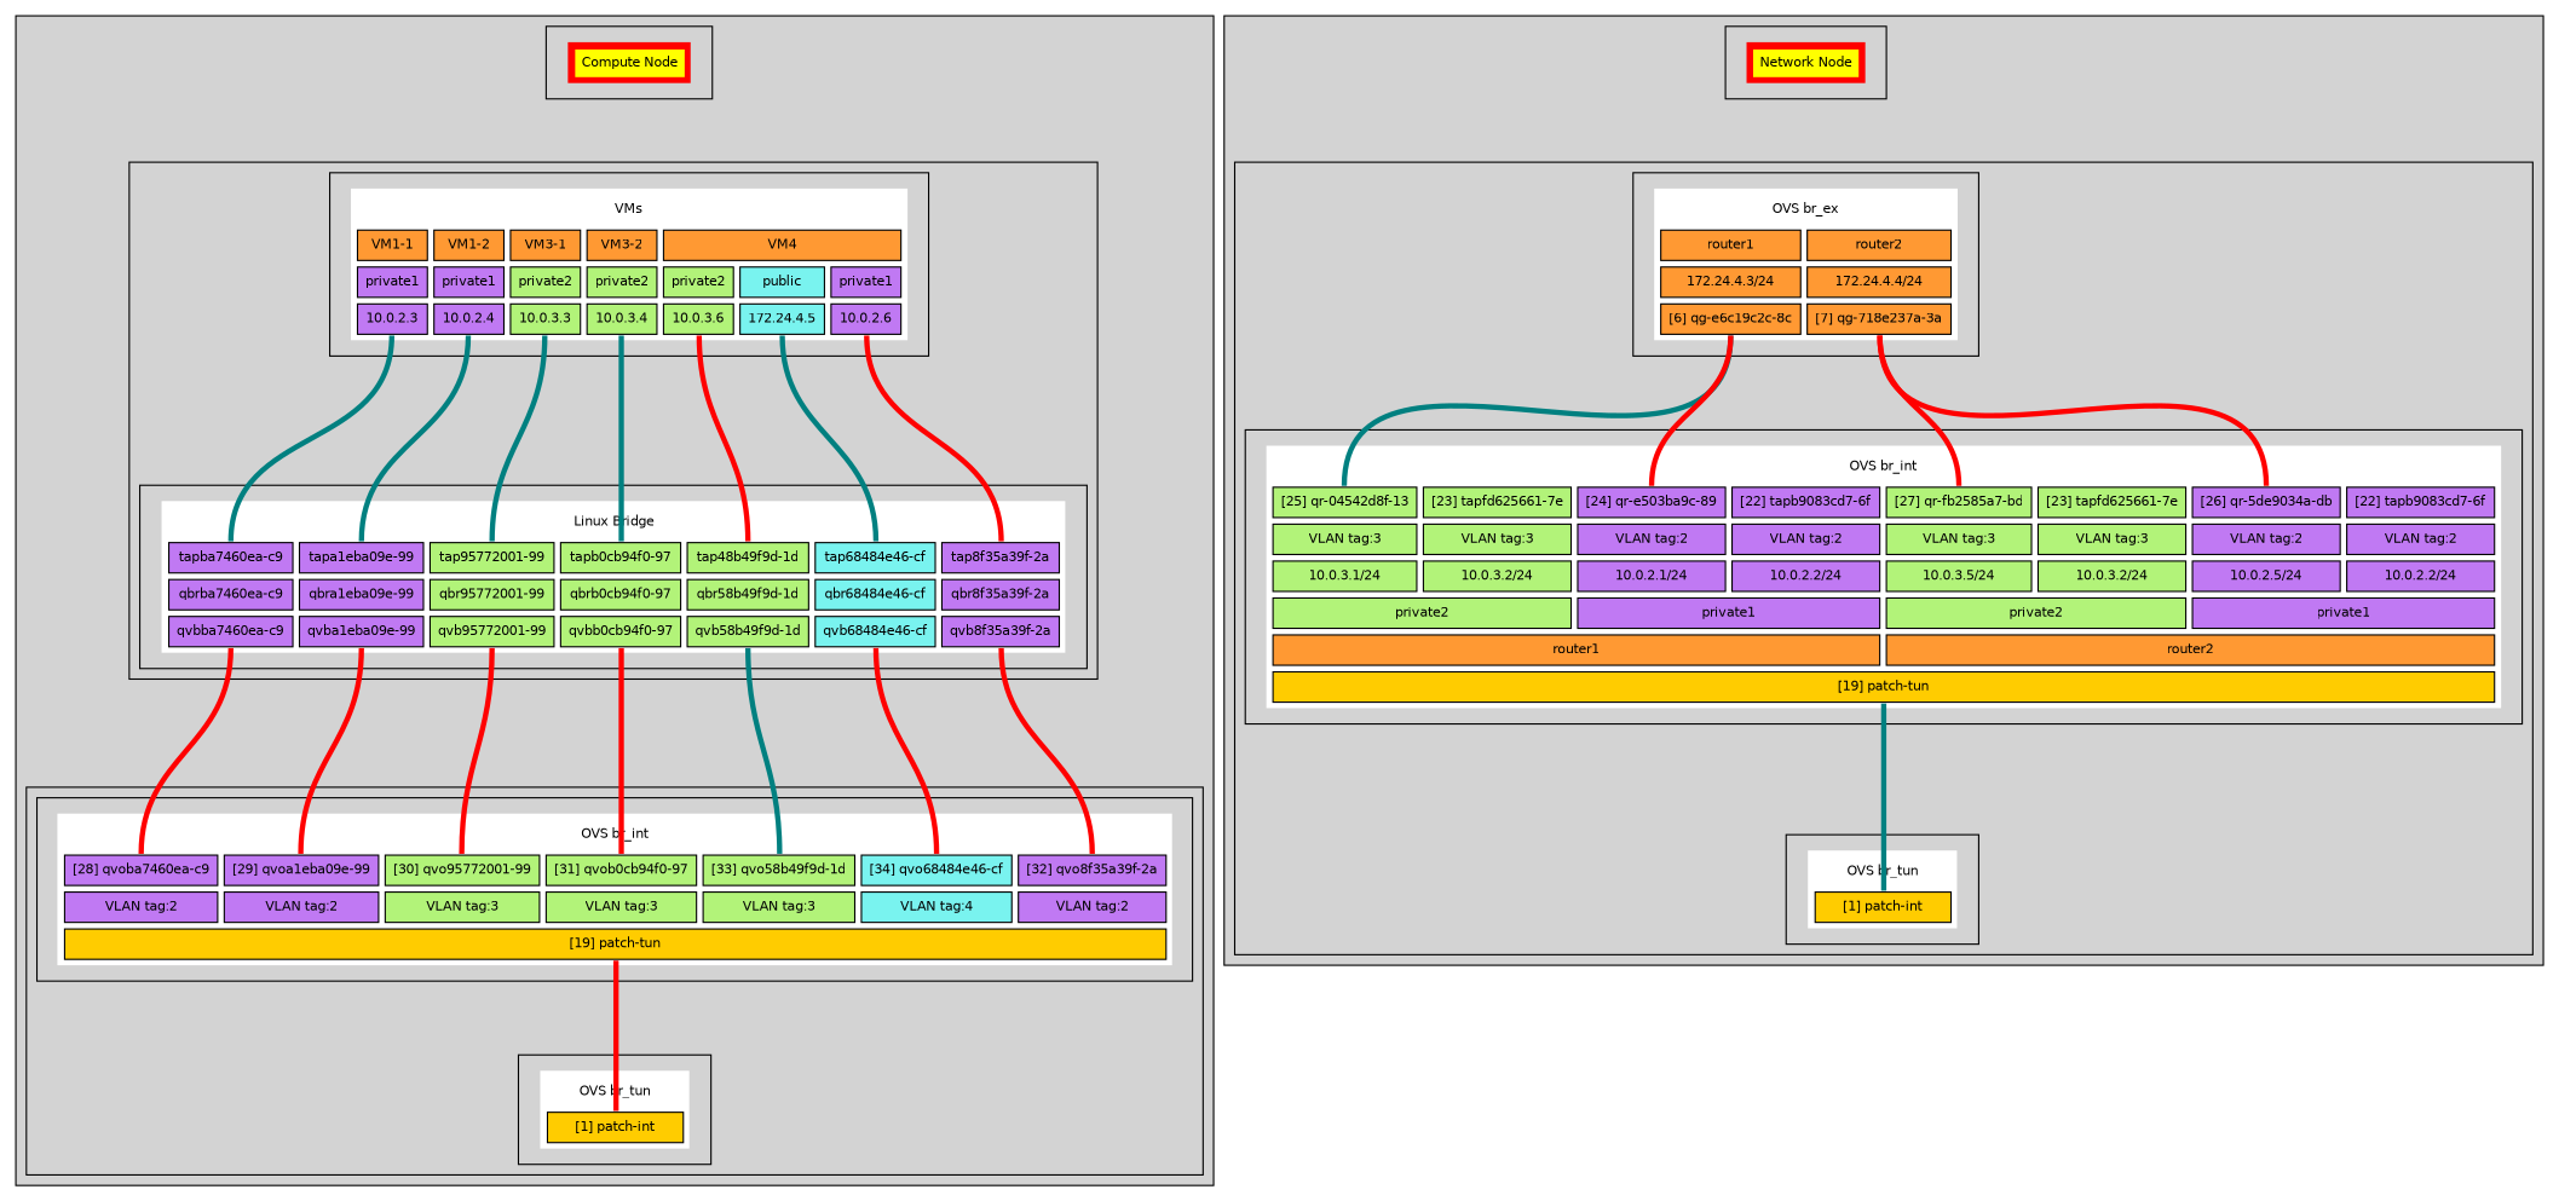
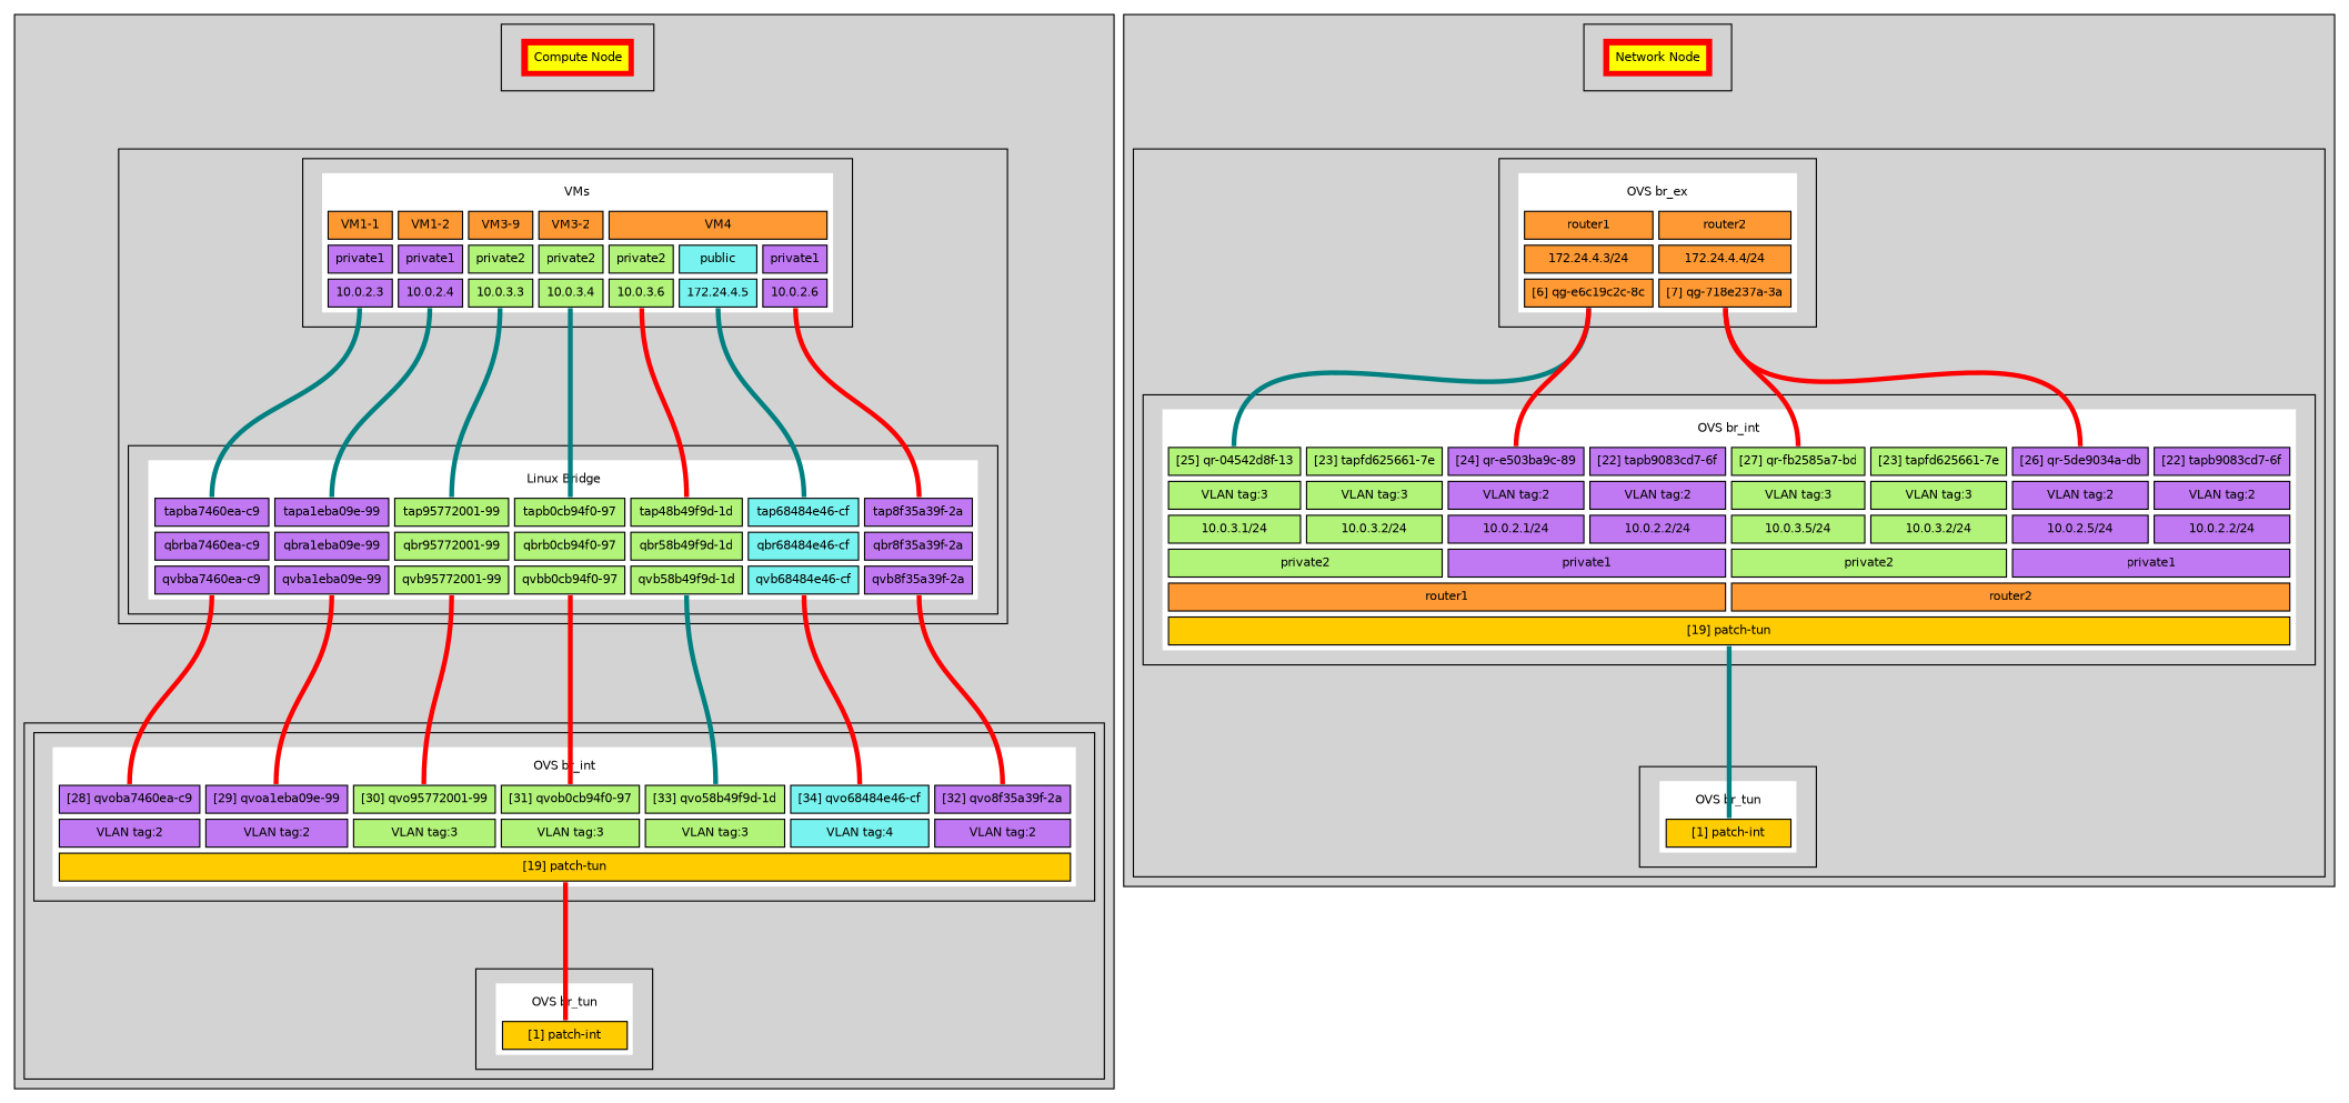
  digraph {
    compound=true
    concentrate=true
    fontname=Helvetica
    fontsize=10
    rankdir=TB
    ranksep=1
    node [fontname=Helvetica fontsize=10 shape=plaintext]
    edge [color=red dir=none headport=n penwidth=4 style=bold tailport=s]
    n1 [label=< <TABLE BORDER="0" CELLBORDER="1" CELLSPACING="5" CELLPADDING="5" BGCOLOR="red"> <TR> <TD COLSPAN="1" BORDER="0" BGCOLOR="yellow" PORT="ComputeNode">Compute Node</TD> </TR> </TABLE>>]
-   n2 [label=< <TABLE BORDER="0" CELLBORDER="1" CELLSPACING="5" CELLPADDING="5" BGCOLOR="white"> <TR> <TD COLSPAN="7" BORDER="0" BGCOLOR="white" PORT="VMs">VMs</TD> </TR> <TR> <TD ROWSPAN="1" COLSPAN="1" BGCOLOR="#ff9933">VM1-1</TD> <TD ROWSPAN="1" COLSPAN="1" BGCOLOR="#ff9933">VM1-2</TD> <TD ROWSPAN="1" COLSPAN="1" BGCOLOR="#ff9933">VM3-1</TD> <TD ROWSPAN="1" COLSPAN="1" BGCOLOR="#ff9933">VM3-2</TD> <TD ROWSPAN="1" COLSPAN="3" BGCOLOR="#ff9933">VM4</TD> </TR> <TR> <TD ROWSPAN="1" COLSPAN="1" BGCOLOR="#c079f3">private1</TD> <TD ROWSPAN="1" COLSPAN="1" BGCOLOR="#c079f3">private1</TD> <TD ROWSPAN="1" COLSPAN="1" BGCOLOR="#b2f379">private2</TD> <TD ROWSPAN="1" COLSPAN="1" BGCOLOR="#b2f379">private2</TD> <TD ROWSPAN="1" COLSPAN="1" BGCOLOR="#b2f379">private2</TD> <TD ROWSPAN="1" COLSPAN="1" BGCOLOR="#79f3ef">public</TD> <TD ROWSPAN="1" COLSPAN="1" BGCOLOR="#c079f3">private1</TD> </TR> <TR> <TD ROWSPAN="1" COLSPAN="1" BGCOLOR="#c079f3" PORT="10023">10.0.2.3</TD> <TD ROWSPAN="1" COLSPAN="1" BGCOLOR="#c079f3" PORT="10024">10.0.2.4</TD> <TD ROWSPAN="1" COLSPAN="1" BGCOLOR="#b2f379" PORT="10033">10.0.3.3</TD> <TD ROWSPAN="1" COLSPAN="1" BGCOLOR="#b2f379" PORT="10034">10.0.3.4</TD> <TD ROWSPAN="1" COLSPAN="1" BGCOLOR="#b2f379" PORT="10036">10.0.3.6</TD> <TD ROWSPAN="1" COLSPAN="1" BGCOLOR="#79f3ef" PORT="1722445">172.24.4.5</TD> <TD ROWSPAN="1" COLSPAN="1" BGCOLOR="#c079f3" PORT="10026">10.0.2.6</TD> </TR> </TABLE>>]
+   n2 [label=< <TABLE BORDER="0" CELLBORDER="1" CELLSPACING="5" CELLPADDING="5" BGCOLOR="white"> <TR> <TD COLSPAN="7" BORDER="0" BGCOLOR="white" PORT="VMs">VMs</TD> </TR> <TR> <TD ROWSPAN="1" COLSPAN="1" BGCOLOR="#ff9933">VM1-1</TD> <TD ROWSPAN="1" COLSPAN="1" BGCOLOR="#ff9933">VM1-2</TD> <TD ROWSPAN="1" COLSPAN="1" BGCOLOR="#ff9933">VM3-9</TD> <TD ROWSPAN="1" COLSPAN="1" BGCOLOR="#ff9933">VM3-2</TD> <TD ROWSPAN="1" COLSPAN="3" BGCOLOR="#ff9933">VM4</TD> </TR> <TR> <TD ROWSPAN="1" COLSPAN="1" BGCOLOR="#c079f3">private1</TD> <TD ROWSPAN="1" COLSPAN="1" BGCOLOR="#c079f3">private1</TD> <TD ROWSPAN="1" COLSPAN="1" BGCOLOR="#b2f379">private2</TD> <TD ROWSPAN="1" COLSPAN="1" BGCOLOR="#b2f379">private2</TD> <TD ROWSPAN="1" COLSPAN="1" BGCOLOR="#b2f379">private2</TD> <TD ROWSPAN="1" COLSPAN="1" BGCOLOR="#79f3ef">public</TD> <TD ROWSPAN="1" COLSPAN="1" BGCOLOR="#c079f3">private1</TD> </TR> <TR> <TD ROWSPAN="1" COLSPAN="1" BGCOLOR="#c079f3" PORT="10023">10.0.2.3</TD> <TD ROWSPAN="1" COLSPAN="1" BGCOLOR="#c079f3" PORT="10024">10.0.2.4</TD> <TD ROWSPAN="1" COLSPAN="1" BGCOLOR="#b2f379" PORT="10033">10.0.3.3</TD> <TD ROWSPAN="1" COLSPAN="1" BGCOLOR="#b2f379" PORT="10034">10.0.3.4</TD> <TD ROWSPAN="1" COLSPAN="1" BGCOLOR="#b2f379" PORT="10036">10.0.3.6</TD> <TD ROWSPAN="1" COLSPAN="1" BGCOLOR="#79f3ef" PORT="1722445">172.24.4.5</TD> <TD ROWSPAN="1" COLSPAN="1" BGCOLOR="#c079f3" PORT="10026">10.0.2.6</TD> </TR> </TABLE>>]
    n3 [label=< <TABLE BORDER="0" CELLBORDER="1" CELLSPACING="5" CELLPADDING="5" BGCOLOR="white"> <TR> <TD COLSPAN="7" BORDER="0" BGCOLOR="white" PORT="LinuxBridge">Linux Bridge</TD> </TR> <TR> <TD ROWSPAN="1" COLSPAN="1" BGCOLOR="#c079f3" PORT="tapba7460ea_c9">tapba7460ea-c9</TD> <TD ROWSPAN="1" COLSPAN="1" BGCOLOR="#c079f3" PORT="tapa1eba09e_99">tapa1eba09e-99</TD> <TD ROWSPAN="1" COLSPAN="1" BGCOLOR="#b2f379" PORT="tap95772001_99">tap95772001-99</TD> <TD ROWSPAN="1" COLSPAN="1" BGCOLOR="#b2f379" PORT="tapb0cb94f0_97">tapb0cb94f0-97</TD> <TD ROWSPAN="1" COLSPAN="1" BGCOLOR="#b2f379" PORT="tap58b49f9d_1d">tap48b49f9d-1d</TD> <TD ROWSPAN="1" COLSPAN="1" BGCOLOR="#79f3ef" PORT="tap68484e46_cf">tap68484e46-cf</TD> <TD ROWSPAN="1" COLSPAN="1" BGCOLOR="#c079f3" PORT="tap8f35a39f_2a">tap8f35a39f-2a</TD> </TR> <TR> <TD ROWSPAN="1" COLSPAN="1" BGCOLOR="#c079f3" PORT="qbrba7460ea_c9">qbrba7460ea-c9</TD> <TD ROWSPAN="1" COLSPAN="1" BGCOLOR="#c079f3" PORT="qbra1eba09e_99">qbra1eba09e-99</TD> <TD ROWSPAN="1" COLSPAN="1" BGCOLOR="#b2f379" PORT="qbr95772001_99">qbr95772001-99</TD> <TD ROWSPAN="1" COLSPAN="1" BGCOLOR="#b2f379" PORT="qbrb0cb94f0_97">qbrb0cb94f0-97</TD> <TD ROWSPAN="1" COLSPAN="1" BGCOLOR="#b2f379" PORT="qbr58b49f9d_1d">qbr58b49f9d-1d</TD> <TD ROWSPAN="1" COLSPAN="1" BGCOLOR="#79f3ef" PORT="qbr68484e46_cf">qbr68484e46-cf</TD> <TD ROWSPAN="1" COLSPAN="1" BGCOLOR="#c079f3" PORT="qbr8f35a39f_2a">qbr8f35a39f-2a</TD> </TR> <TR> <TD ROWSPAN="1" COLSPAN="1" BGCOLOR="#c079f3" PORT="qvbba7460ea_c9">qvbba7460ea-c9</TD> <TD ROWSPAN="1" COLSPAN="1" BGCOLOR="#c079f3" PORT="qvba1eba09e_99">qvba1eba09e-99</TD> <TD ROWSPAN="1" COLSPAN="1" BGCOLOR="#b2f379" PORT="qvb95772001_99">qvb95772001-99</TD> <TD ROWSPAN="1" COLSPAN="1" BGCOLOR="#b2f379" PORT="qvbb0cb94f0_97">qvbb0cb94f0-97</TD> <TD ROWSPAN="1" COLSPAN="1" BGCOLOR="#b2f379" PORT="qvb58b49f9d_1d">qvb58b49f9d-1d</TD> <TD ROWSPAN="1" COLSPAN="1" BGCOLOR="#79f3ef" PORT="qvb68484e46_cf">qvb68484e46-cf</TD> <TD ROWSPAN="1" COLSPAN="1" BGCOLOR="#c079f3" PORT="qvb8f35a39f_2a">qvb8f35a39f-2a</TD> </TR> </TABLE>>]
    n4 [label=< <TABLE BORDER="0" CELLBORDER="1" CELLSPACING="5" CELLPADDING="5" BGCOLOR="white"> <TR> <TD COLSPAN="7" BORDER="0" BGCOLOR="white" PORT="OVSbr_int">OVS br_int</TD> </TR> <TR> <TD ROWSPAN="1" COLSPAN="1" BGCOLOR="#c079f3" PORT="qvoba7460ea_c9">[28] qvoba7460ea-c9</TD> <TD ROWSPAN="1" COLSPAN="1" BGCOLOR="#c079f3" PORT="qvoa1eba09e_99">[29] qvoa1eba09e-99</TD> <TD ROWSPAN="1" COLSPAN="1" BGCOLOR="#b2f379" PORT="qvo95772001_99">[30] qvo95772001-99</TD> <TD ROWSPAN="1" COLSPAN="1" BGCOLOR="#b2f379" PORT="qvob0cb94f0_97">[31] qvob0cb94f0-97</TD> <TD ROWSPAN="1" COLSPAN="1" BGCOLOR="#b2f379" PORT="qvo58b49f9d_1d">[33] qvo58b49f9d-1d</TD> <TD ROWSPAN="1" COLSPAN="1" BGCOLOR="#79f3ef" PORT="qvo68484e46_cf">[34] qvo68484e46-cf</TD> <TD ROWSPAN="1" COLSPAN="1" BGCOLOR="#c079f3" PORT="qvo8f35a39f_2a">[32] qvo8f35a39f-2a</TD> </TR> <TR> <TD ROWSPAN="1" COLSPAN="1" BGCOLOR="#c079f3" PORT="qvoba7460ea_c9tag_2">VLAN tag:2</TD> <TD ROWSPAN="1" COLSPAN="1" BGCOLOR="#c079f3" PORT="qvoa1eba09e_99tag_2">VLAN tag:2</TD> <TD ROWSPAN="1" COLSPAN="1" BGCOLOR="#b2f379" PORT="qvo95772001_99tag_3">VLAN tag:3</TD> <TD ROWSPAN="1" COLSPAN="1" BGCOLOR="#b2f379" PORT="qvob0cb94f0_97tag_3">VLAN tag:3</TD> <TD ROWSPAN="1" COLSPAN="1" BGCOLOR="#b2f379" PORT="qvo58b49f9d_1dtag_3">VLAN tag:3</TD> <TD ROWSPAN="1" COLSPAN="1" BGCOLOR="#79f3ef" PORT="qvo68484e46_cftag_4">VLAN tag:4</TD> <TD ROWSPAN="1" COLSPAN="1" BGCOLOR="#c079f3" PORT="qvo8f35a39f_2atag_2">VLAN tag:2</TD> </TR> <TR> <TD ROWSPAN="1" COLSPAN="7" BGCOLOR="#ffcc00" PORT="patch_tun">[19] patch-tun</TD> </TR> </TABLE>>]
    n5 [label=< <TABLE BORDER="0" CELLBORDER="1" CELLSPACING="5" CELLPADDING="5" BGCOLOR="white"> <TR> <TD COLSPAN="7" BORDER="0" BGCOLOR="white" PORT="OVSbr_tun">OVS br_tun</TD> </TR> <TR> <TD ROWSPAN="1" COLSPAN="7" BGCOLOR="#ffcc00" PORT="patch_int">[1] patch-int</TD> </TR> </TABLE>>]
    n6 [label=< <TABLE BORDER="0" CELLBORDER="1" CELLSPACING="5" CELLPADDING="5" BGCOLOR="white"> <TR> <TD COLSPAN="2" BORDER="0" BGCOLOR="white" PORT="OVSbr_ex">OVS br_ex</TD> </TR> <TR> <TD ROWSPAN="1" COLSPAN="1" BGCOLOR="#ff9933" PORT="router1">router1</TD> <TD ROWSPAN="1" COLSPAN="1" BGCOLOR="#ff9933" PORT="router2">router2</TD> </TR> <TR> <TD ROWSPAN="1" COLSPAN="1" BGCOLOR="#ff9933" PORT="172.24.4.3/24">172.24.4.3/24</TD> <TD ROWSPAN="1" COLSPAN="1" BGCOLOR="#ff9933" PORT="172.24.4.4/24">172.24.4.4/24</TD> </TR> <TR> <TD ROWSPAN="1" COLSPAN="1" BGCOLOR="#ff9933" PORT="qg_e6c19c2c_8c">[6] qg-e6c19c2c-8c</TD> <TD ROWSPAN="1" COLSPAN="1" BGCOLOR="#ff9933" PORT="qg_718e237a_3a">[7] qg-718e237a-3a</TD> </TR> </TABLE>>]
    n7 [label=< <TABLE BORDER="0" CELLBORDER="1" CELLSPACING="5" CELLPADDING="5" BGCOLOR="white"> <TR> <TD COLSPAN="8" BORDER="0" BGCOLOR="white" PORT="OVSbr_int">OVS br_int</TD> </TR> <TR> <TD ROWSPAN="1" COLSPAN="1" BGCOLOR="#b2f379" PORT="qr_04542d8f_13">[25] qr-04542d8f-13</TD> <TD ROWSPAN="1" COLSPAN="1" BGCOLOR="#b2f379" PORT="tapfd625661_7e">[23] tapfd625661-7e</TD> <TD ROWSPAN="1" COLSPAN="1" BGCOLOR="#c079f3" PORT="qr_e503ba9c_89">[24] qr-e503ba9c-89</TD> <TD ROWSPAN="1" COLSPAN="1" BGCOLOR="#c079f3" PORT="tapb9083cd7_6f">[22] tapb9083cd7-6f</TD> <TD ROWSPAN="1" COLSPAN="1" BGCOLOR="#b2f379" PORT="qr_fb2585a7_bd">[27] qr-fb2585a7-bd</TD> <TD ROWSPAN="1" COLSPAN="1" BGCOLOR="#b2f379" PORT="tapfd625661_7e">[23] tapfd625661-7e</TD> <TD ROWSPAN="1" COLSPAN="1" BGCOLOR="#c079f3" PORT="qr_5de9034a_db">[26] qr-5de9034a-db</TD> <TD ROWSPAN="1" COLSPAN="1" BGCOLOR="#c079f3" PORT="tapb9083cd7_6f">[22] tapb9083cd7-6f</TD> </TR> <TR> <TD ROWSPAN="1" COLSPAN="1" BGCOLOR="#b2f379" PORT="qr_04542d8f_13tag_3">VLAN tag:3</TD> <TD ROWSPAN="1" COLSPAN="1" BGCOLOR="#b2f379" PORT="tapfd625661_7etag_3">VLAN tag:3</TD> <TD ROWSPAN="1" COLSPAN="1" BGCOLOR="#c079f3" PORT="qr_e503ba9c_89tag_2">VLAN tag:2</TD> <TD ROWSPAN="1" COLSPAN="1" BGCOLOR="#c079f3" PORT="tapb9083cd7_6ftag_2">VLAN tag:2</TD> <TD ROWSPAN="1" COLSPAN="1" BGCOLOR="#b2f379" PORT="qr_fb2585a7_bdtag_3">VLAN tag:3</TD> <TD ROWSPAN="1" COLSPAN="1" BGCOLOR="#b2f379" PORT="tapfd625661_7etag_3">VLAN tag:3</TD> <TD ROWSPAN="1" COLSPAN="1" BGCOLOR="#c079f3" PORT="qr_5de9034a_dbtag_2">VLAN tag:2</TD> <TD ROWSPAN="1" COLSPAN="1" BGCOLOR="#c079f3" PORT="tapb9083cd7_6ftag_2">VLAN tag:2</TD> </TR> <TR> <TD ROWSPAN="1" COLSPAN="1" BGCOLOR="#b2f379" PORT="qr_04542d8f_1310.0.3.1/24">10.0.3.1/24</TD> <TD ROWSPAN="1" COLSPAN="1" BGCOLOR="#b2f379" PORT="tapfd625661_7e10.0.3.2/24">10.0.3.2/24</TD> <TD ROWSPAN="1" COLSPAN="1" BGCOLOR="#c079f3" PORT="qr_e503ba9c_8910.0.2.1/24">10.0.2.1/24</TD> <TD ROWSPAN="1" COLSPAN="1" BGCOLOR="#c079f3" PORT="tapb9083cd7_6f10.0.2.2/24">10.0.2.2/24</TD> <TD ROWSPAN="1" COLSPAN="1" BGCOLOR="#b2f379" PORT="qr_fb2585a7_bd10.0.3.5/24">10.0.3.5/24</TD> <TD ROWSPAN="1" COLSPAN="1" BGCOLOR="#b2f379" PORT="tapfd625661_7e10.0.3.2/24">10.0.3.2/24</TD> <TD ROWSPAN="1" COLSPAN="1" BGCOLOR="#c079f3" PORT="qr_5de9034a_db10.0.2.5/24">10.0.2.5/24</TD> <TD ROWSPAN="1" COLSPAN="1" BGCOLOR="#c079f3" PORT="tapb9083cd7_6f10.0.2.2/24">10.0.2.2/24</TD> </TR> <TR> <TD ROWSPAN="1" COLSPAN="2" BGCOLOR="#b2f379" PORT="private2">private2</TD> <TD ROWSPAN="1" COLSPAN="2" BGCOLOR="#c079f3" PORT="private1">private1</TD> <TD ROWSPAN="1" COLSPAN="2" BGCOLOR="#b2f379" PORT="private2">private2</TD> <TD ROWSPAN="1" COLSPAN="2" BGCOLOR="#c079f3" PORT="private1">private1</TD> </TR> <TR> <TD ROWSPAN="1" COLSPAN="4" BGCOLOR="#ff9933" PORT="router1">router1</TD> <TD ROWSPAN="1" COLSPAN="4" BGCOLOR="#ff9933" PORT="router2">router2</TD> </TR> <TR> <TD ROWSPAN="1" COLSPAN="8" BGCOLOR="#ffcc00" PORT="patch_tun">[19] patch-tun</TD> </TR> </TABLE>>]
    n8 [label=< <TABLE BORDER="0" CELLBORDER="1" CELLSPACING="5" CELLPADDING="5" BGCOLOR="white"> <TR> <TD COLSPAN="7" BORDER="0" BGCOLOR="white" PORT="OVSbr_tun">OVS br_tun</TD> </TR> <TR> <TD ROWSPAN="1" COLSPAN="7" BGCOLOR="#ffcc00" PORT="patch_int">[1] patch-int</TD> </TR> </TABLE>>]
    n9 [label=< <TABLE BORDER="0" CELLBORDER="1" CELLSPACING="5" CELLPADDING="5" BGCOLOR="red"> <TR> <TD COLSPAN="1" BORDER="0" BGCOLOR="yellow" PORT="NetworkNode">Network Node</TD> </TR> </TABLE>>]
    subgraph cluster_1 {
      style=filled
      subgraph cluster_2 {
        style=filled
        n1
      }
      subgraph cluster_3 {
        style=filled
        subgraph cluster_4 {
          style=filled
          n2
        }
        subgraph cluster_5 {
          style=filled
          n3
        }
      }
      subgraph cluster_6 {
        style=filled
        subgraph cluster_7 {
          style=filled
          n4
        }
        subgraph cluster_8 {
          style=filled
          n5
        }
      }
    }
    subgraph cluster_9 {
      style=filled
      subgraph cluster_10 {
        style=filled
        subgraph cluster_11 {
          style=filled
          n6
        }
        subgraph cluster_12 {
          style=filled
          n7
        }
        subgraph cluster_13 {
          style=filled
          n8
        }
      }
      subgraph cluster_14 {
        style=filled
        n9
      }
    }
    n1 -> n2 [color="#0066cc" style=invis]
    n2 -> n3 [color=teal headport="tapba7460ea_c9:n" tailport="10023:s"]
    n2 -> n3 [color=teal headport="tapa1eba09e_99:n" style=solid tailport="10024:s"]
    n2 -> n3 [color=teal headport="tap95772001_99:n" tailport="10033:s"]
    n2 -> n3 [color=teal headport="tapb0cb94f0_97:n" style=solid tailport="10034:s"]
    n2 -> n3 [headport="tap58b49f9d_1d:n" tailport="10036:s"]
    n2 -> n3 [color=teal headport="tap68484e46_cf:n" style=solid tailport="1722445:s"]
    n2 -> n3 [headport="tap8f35a39f_2a:n" style=solid tailport="10026:s"]
    n3 -> n4 [headport="qvoba7460ea_c9:n" tailport="qvbba7460ea_c9:s"]
    n3 -> n4 [headport="qvoa1eba09e_99:n" style=solid tailport="qvba1eba09e_99:s"]
    n3 -> n4 [headport="qvo95772001_99:n" tailport="qvb95772001_99:s"]
    n3 -> n4 [headport="qvob0cb94f0_97:n" tailport="qvbb0cb94f0_97:s"]
    n3 -> n4 [color=teal headport="qvo58b49f9d_1d:n" tailport="qvb58b49f9d_1d:s"]
    n3 -> n4 [headport="qvo68484e46_cf:n" tailport="qvb68484e46_cf:s"]
    n3 -> n4 [headport="qvo8f35a39f_2a:n" style=solid tailport="qvb8f35a39f_2a:s"]
    n4 -> n5 [headport="patch_int:n" tailport="patch_tun:s"]
    n6 -> n7 [color=teal headport="qr_04542d8f_13:n" tailport="qg_e6c19c2c_8c:s"]
    n6 -> n7 [headport="qr_e503ba9c_89:n" style=solid tailport="qg_e6c19c2c_8c:s"]
    n6 -> n7 [headport="qr_fb2585a7_bd:n" style=solid tailport="qg_718e237a_3a:s"]
    n6 -> n7 [headport="qr_5de9034a_db:n" style=solid tailport="qg_718e237a_3a:s"]
    n7 -> n8 [color=teal headport="patch_int:n" tailport="patch_tun:s"]
    n9 -> n6 [color="#0066cc" style=invis]
  }
